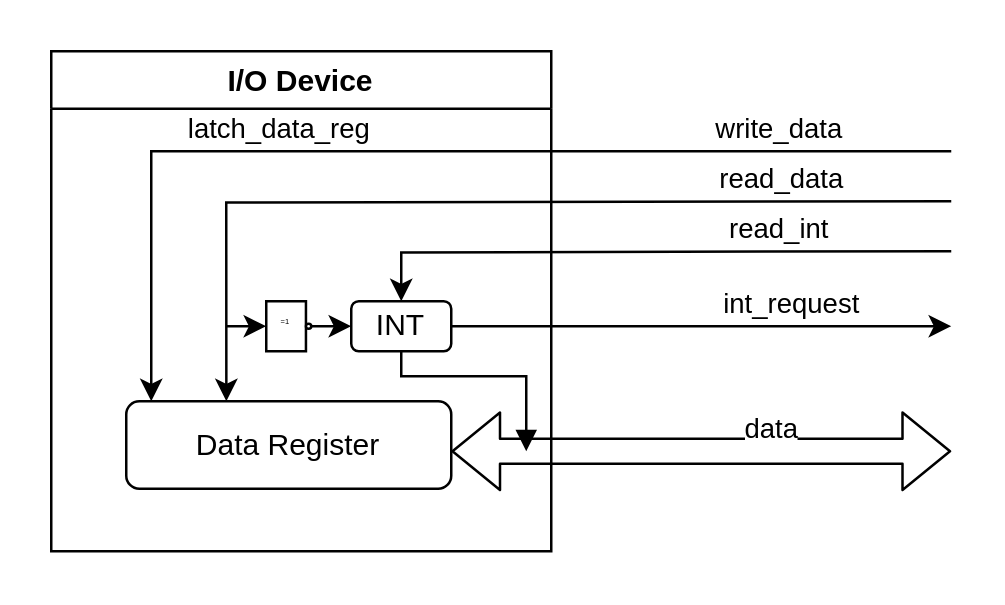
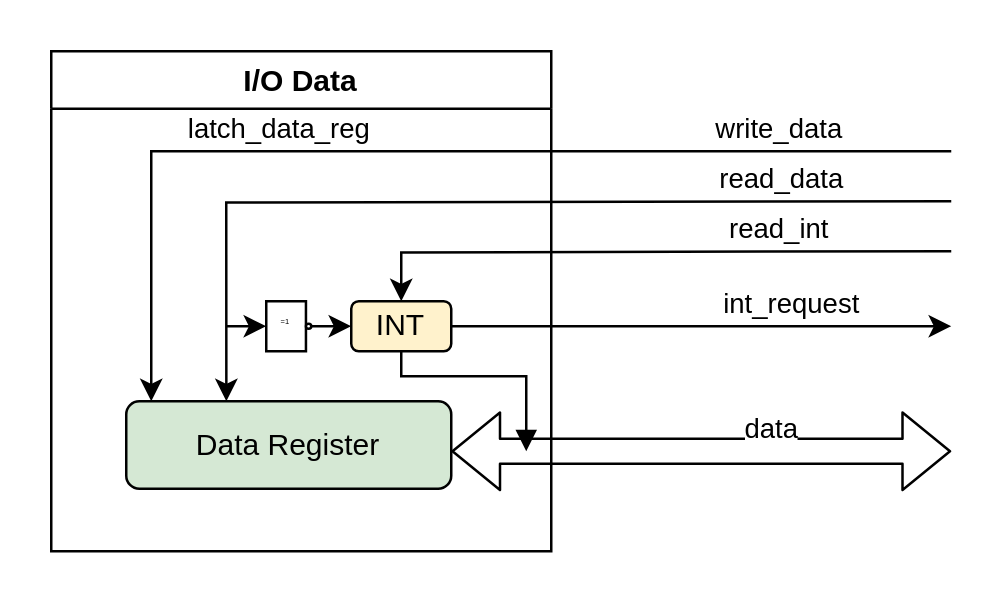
  <mxCell id="0" />
  <mxCell id="1" parent="0" />
- <mxCell id="2" value="I/O Device" style="swimlane;" vertex="1" parent="1"><mxGeometry x="20" y="20" width="200" height="200" as="geometry" /></mxCell>
- <mxCell id="3" value="Data Register" style="rounded=1;whiteSpace=wrap;html=1;" vertex="1" parent="2"><mxGeometry x="30" y="140" width="130" height="35" as="geometry" /></mxCell>
- <mxCell id="4" value="INT" style="rounded=1;whiteSpace=wrap;html=1;" vertex="1" parent="2"><mxGeometry x="120" y="100" width="40" height="20" as="geometry" /></mxCell>
+ <mxCell id="2" value="I/O Data" style="swimlane;" vertex="1" parent="1"><mxGeometry x="20" y="20" width="200" height="200" as="geometry" /></mxCell>
+ <mxCell id="3" value="Data Register" style="rounded=1;whiteSpace=wrap;html=1;fillColor=#d5e8d4;" vertex="1" parent="2"><mxGeometry x="30" y="140" width="130" height="35" as="geometry" /></mxCell>
+ <mxCell id="4" value="INT" style="rounded=1;whiteSpace=wrap;html=1;fillColor=#fff2cc;" vertex="1" parent="2"><mxGeometry x="120" y="100" width="40" height="20" as="geometry" /></mxCell>
  <mxCell id="5" value="" style="endArrow=classic;html=1;edgeStyle=orthogonalEdgeStyle;rounded=0;" edge="1" parent="2" target="3"><mxGeometry width="50" height="50" relative="1" as="geometry"><mxPoint x="360" y="40" as="sourcePoint" /><mxPoint x="80" y="140" as="targetPoint" /><Array as="points"><mxPoint x="40" y="40" /></Array></mxGeometry></mxCell>
  <mxCell id="6" value="write_data" style="edgeLabel;html=1;align=center;verticalAlign=middle;resizable=0;points=[];" vertex="1" connectable="0" parent="5"><mxGeometry x="0.258" y="5" relative="1" as="geometry"><mxPoint x="194" y="-15" as="offset" /></mxGeometry></mxCell>
  <mxCell id="7" value="latch_data_reg" style="edgeLabel;html=1;align=center;verticalAlign=middle;resizable=0;points=[];rotation=0;" vertex="1" connectable="0" parent="5"><mxGeometry x="0.785" relative="1" as="geometry"><mxPoint x="50" y="-65" as="offset" /></mxGeometry></mxCell>
  <mxCell id="8" value="" style="verticalLabelPosition=bottom;shadow=0;dashed=0;align=center;html=1;verticalAlign=top;shape=mxgraph.electrical.iec_logic_gates.not_2;rounded=0;" vertex="1" parent="2"><mxGeometry x="86" y="100" width="18" height="20" as="geometry" /></mxCell>
  <mxCell id="9" value="" style="endArrow=classic;html=1;rounded=0;exitX=1;exitY=0.5;exitDx=0;exitDy=0;exitPerimeter=0;entryX=0;entryY=0.5;entryDx=0;entryDy=0;" edge="1" parent="2" source="8" target="4"><mxGeometry width="50" height="50" relative="1" as="geometry"><mxPoint x="130" y="130" as="sourcePoint" /><mxPoint x="180" y="80" as="targetPoint" /></mxGeometry></mxCell>
  <mxCell id="10" value="" style="endArrow=classic;html=1;edgeStyle=orthogonalEdgeStyle;entryX=0.308;entryY=0;entryDx=0;entryDy=0;entryPerimeter=0;rounded=0;" edge="1" parent="1" target="3"><mxGeometry width="50" height="50" relative="1" as="geometry"><mxPoint x="380" y="80" as="sourcePoint" /><mxPoint x="90" y="80" as="targetPoint" /></mxGeometry></mxCell>
  <mxCell id="11" value="read_data" style="edgeLabel;html=1;align=center;verticalAlign=middle;resizable=0;points=[];" vertex="1" connectable="0" parent="10"><mxGeometry x="0.258" y="5" relative="1" as="geometry"><mxPoint x="163" y="-15" as="offset" /></mxGeometry></mxCell>
  <mxCell id="12" value="" style="endArrow=classic;html=1;edgeStyle=orthogonalEdgeStyle;entryX=0.5;entryY=0;entryDx=0;entryDy=0;rounded=0;" edge="1" parent="1" target="4"><mxGeometry width="50" height="50" relative="1" as="geometry"><mxPoint x="380" y="99.95" as="sourcePoint" /><mxPoint x="160" y="100" as="targetPoint" /></mxGeometry></mxCell>
  <mxCell id="13" value="read_int" style="edgeLabel;html=1;align=center;verticalAlign=middle;resizable=0;points=[];" vertex="1" connectable="0" parent="12"><mxGeometry x="0.258" y="5" relative="1" as="geometry"><mxPoint x="81" y="-15" as="offset" /></mxGeometry></mxCell>
  <mxCell id="14" value="" style="endArrow=classic;html=1;exitX=1;exitY=0.5;exitDx=0;exitDy=0;" edge="1" parent="1" source="4"><mxGeometry width="50" height="50" relative="1" as="geometry"><mxPoint x="100" y="180" as="sourcePoint" /><mxPoint x="380" y="130" as="targetPoint" /></mxGeometry></mxCell>
  <mxCell id="15" value="int_request" style="edgeLabel;html=1;align=center;verticalAlign=middle;resizable=0;points=[];" vertex="1" connectable="0" parent="14"><mxGeometry x="0.353" y="1" relative="1" as="geometry"><mxPoint y="-9" as="offset" /></mxGeometry></mxCell>
  <mxCell id="16" value="" style="shape=flexArrow;endArrow=block;html=1;startArrow=block;" edge="1" parent="1"><mxGeometry width="50" height="50" relative="1" as="geometry"><mxPoint x="180" y="180" as="sourcePoint" /><mxPoint x="380" y="180" as="targetPoint" /></mxGeometry></mxCell>
  <mxCell id="17" value="data" style="edgeLabel;html=1;align=center;verticalAlign=middle;resizable=0;points=[];" vertex="1" connectable="0" parent="16"><mxGeometry x="0.273" y="3" relative="1" as="geometry"><mxPoint y="-7" as="offset" /></mxGeometry></mxCell>
  <mxCell id="18" style="edgeStyle=orthogonalEdgeStyle;html=1;exitX=0.5;exitY=1;exitDx=0;exitDy=0;startArrow=none;endArrow=block;startFill=0;rounded=0;" edge="1" parent="1" source="4"><mxGeometry relative="1" as="geometry"><mxPoint x="210" y="180" as="targetPoint" /><Array as="points"><mxPoint x="160" y="150" /><mxPoint x="210" y="150" /></Array></mxGeometry></mxCell>
  <mxCell id="19" value="" style="endArrow=classic;html=1;rounded=0;" edge="1" parent="1" target="8"><mxGeometry width="50" height="50" relative="1" as="geometry"><mxPoint x="90" y="130" as="sourcePoint" /><mxPoint x="200" y="100" as="targetPoint" /></mxGeometry></mxCell>
